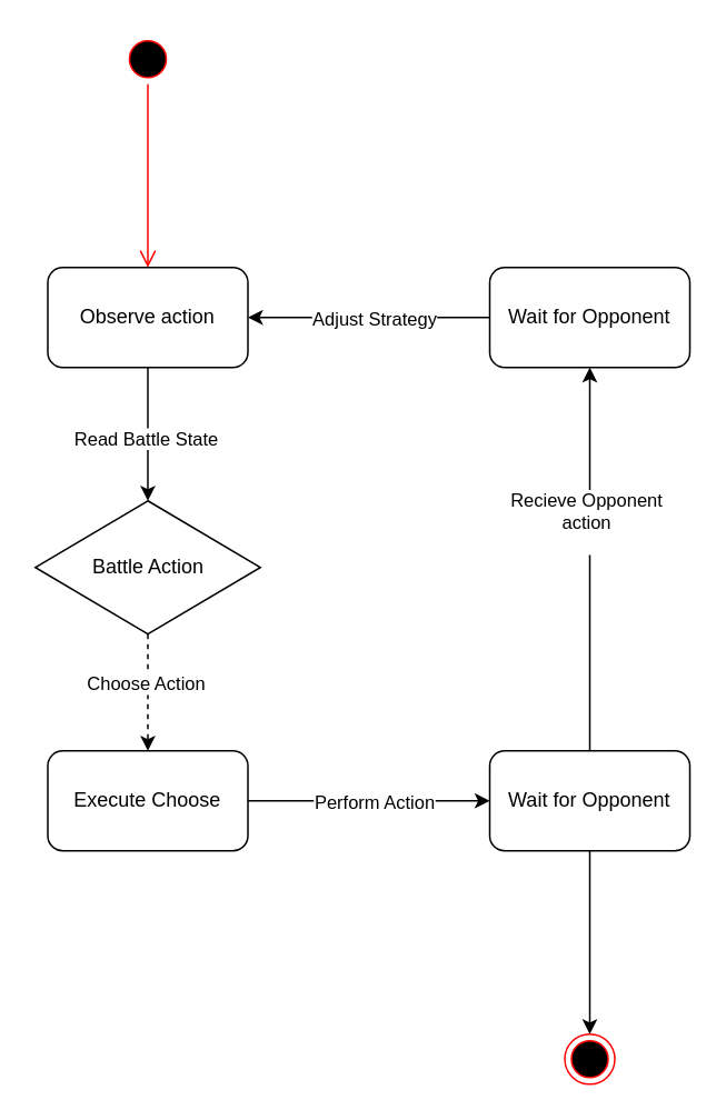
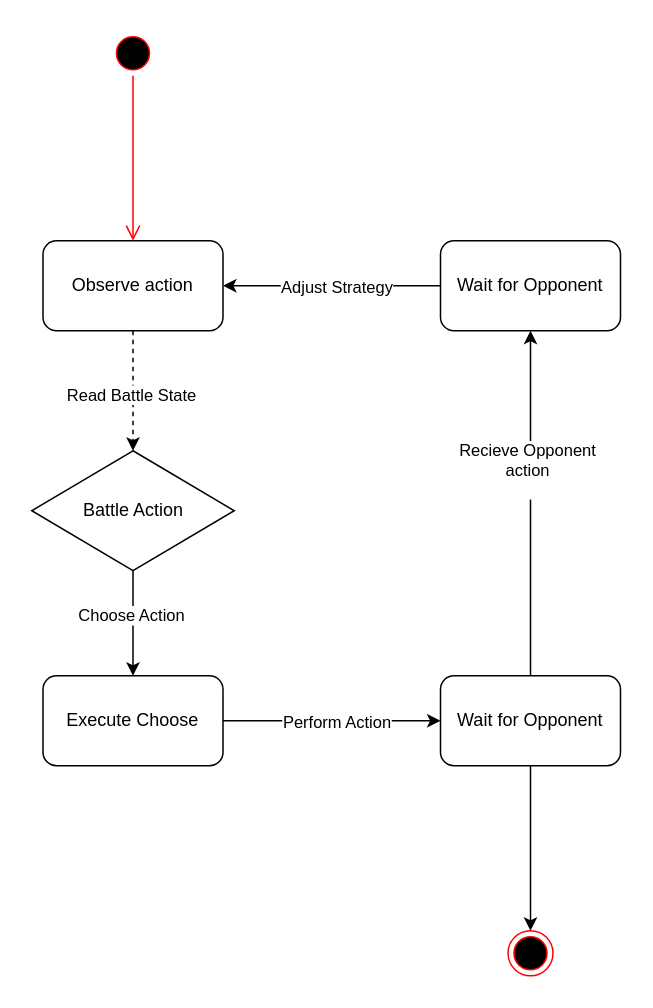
  <mxCell id="0" />
  <mxCell id="1" parent="0" />
  <mxCell id="2" value="" style="ellipse;html=1;shape=startState;fillColor=#000000;strokeColor=#ff0000;" vertex="1" parent="1"><mxGeometry x="73" y="20" width="30" height="30" as="geometry" /></mxCell>
  <mxCell id="3" value="" style="edgeStyle=orthogonalEdgeStyle;html=1;verticalAlign=bottom;endArrow=open;endSize=8;strokeColor=#ff0000;rounded=0;" edge="1" source="2" parent="1"><mxGeometry relative="1" as="geometry"><mxPoint x="88" y="160" as="targetPoint" /></mxGeometry></mxCell>
- <mxCell id="4" style="edgeStyle=orthogonalEdgeStyle;rounded=0;orthogonalLoop=1;jettySize=auto;html=1;entryX=0.5;entryY=0;entryDx=0;entryDy=0;" edge="1" parent="1" source="6" target="9"><mxGeometry relative="1" as="geometry" /></mxCell>
+ <mxCell id="4" style="edgeStyle=orthogonalEdgeStyle;rounded=0;orthogonalLoop=1;jettySize=auto;html=1;entryX=0.5;entryY=0;entryDx=0;entryDy=0;dashed=1;" edge="1" parent="1" source="6" target="9"><mxGeometry relative="1" as="geometry" /></mxCell>
  <mxCell id="5" value="Read Battle State" style="edgeLabel;html=1;align=center;verticalAlign=middle;resizable=0;points=[];" vertex="1" connectable="0" parent="4"><mxGeometry x="0.05" y="-2" relative="1" as="geometry"><mxPoint as="offset" /></mxGeometry></mxCell>
  <mxCell id="6" value="Observe action" style="rounded=1;whiteSpace=wrap;html=1;" vertex="1" parent="1"><mxGeometry x="28" y="160" width="120" height="60" as="geometry" /></mxCell>
- <mxCell id="7" style="edgeStyle=orthogonalEdgeStyle;rounded=0;orthogonalLoop=1;jettySize=auto;html=1;entryX=0.5;entryY=0;entryDx=0;entryDy=0;dashed=1;" edge="1" parent="1" source="9" target="12"><mxGeometry relative="1" as="geometry" /></mxCell>
+ <mxCell id="7" style="edgeStyle=orthogonalEdgeStyle;rounded=0;orthogonalLoop=1;jettySize=auto;html=1;entryX=0.5;entryY=0;entryDx=0;entryDy=0;" edge="1" parent="1" source="9" target="12"><mxGeometry relative="1" as="geometry" /></mxCell>
  <mxCell id="8" value="Choose Action" style="edgeLabel;html=1;align=center;verticalAlign=middle;resizable=0;points=[];" vertex="1" connectable="0" parent="7"><mxGeometry x="-0.171" y="-2" relative="1" as="geometry"><mxPoint as="offset" /></mxGeometry></mxCell>
  <mxCell id="9" value="Battle Action" style="rhombus;whiteSpace=wrap;html=1;" vertex="1" parent="1"><mxGeometry x="20.5" y="300" width="135" height="80" as="geometry" /></mxCell>
  <mxCell id="10" style="edgeStyle=orthogonalEdgeStyle;rounded=0;orthogonalLoop=1;jettySize=auto;html=1;entryX=0;entryY=0.5;entryDx=0;entryDy=0;" edge="1" parent="1" source="12" target="16"><mxGeometry relative="1" as="geometry" /></mxCell>
  <mxCell id="11" value="Perform Action" style="edgeLabel;html=1;align=center;verticalAlign=middle;resizable=0;points=[];" vertex="1" connectable="0" parent="10"><mxGeometry x="0.159" relative="1" as="geometry"><mxPoint x="-9" as="offset" /></mxGeometry></mxCell>
  <mxCell id="12" value="Execute Choose" style="rounded=1;whiteSpace=wrap;html=1;" vertex="1" parent="1"><mxGeometry x="28" y="450" width="120" height="60" as="geometry" /></mxCell>
  <mxCell id="13" style="edgeStyle=orthogonalEdgeStyle;rounded=0;orthogonalLoop=1;jettySize=auto;html=1;entryX=0.5;entryY=1;entryDx=0;entryDy=0;" edge="1" parent="1" source="16" target="19"><mxGeometry relative="1" as="geometry" /></mxCell>
  <mxCell id="14" value="Recieve Opponent&lt;div&gt;action&lt;/div&gt;&lt;div&gt;&lt;br&gt;&lt;/div&gt;" style="edgeLabel;html=1;align=center;verticalAlign=middle;resizable=0;points=[];" vertex="1" connectable="0" parent="13"><mxGeometry x="0.2" y="3" relative="1" as="geometry"><mxPoint as="offset" /></mxGeometry></mxCell>
  <mxCell id="15" style="edgeStyle=orthogonalEdgeStyle;rounded=0;orthogonalLoop=1;jettySize=auto;html=1;entryX=0.5;entryY=0;entryDx=0;entryDy=0;" edge="1" parent="1" source="16" target="20"><mxGeometry relative="1" as="geometry" /></mxCell>
  <mxCell id="16" value="Wait for Opponent" style="rounded=1;whiteSpace=wrap;html=1;" vertex="1" parent="1"><mxGeometry x="293" y="450" width="120" height="60" as="geometry" /></mxCell>
  <mxCell id="17" style="edgeStyle=orthogonalEdgeStyle;rounded=0;orthogonalLoop=1;jettySize=auto;html=1;entryX=1;entryY=0.5;entryDx=0;entryDy=0;" edge="1" parent="1" source="19" target="6"><mxGeometry relative="1" as="geometry" /></mxCell>
  <mxCell id="18" value="Adjust Strategy" style="edgeLabel;html=1;align=center;verticalAlign=middle;resizable=0;points=[];" vertex="1" connectable="0" parent="17"><mxGeometry x="0.172" relative="1" as="geometry"><mxPoint x="15" as="offset" /></mxGeometry></mxCell>
  <mxCell id="19" value="Wait for Opponent" style="rounded=1;whiteSpace=wrap;html=1;" vertex="1" parent="1"><mxGeometry x="293" y="160" width="120" height="60" as="geometry" /></mxCell>
  <mxCell id="20" value="" style="ellipse;html=1;shape=endState;fillColor=#000000;strokeColor=#ff0000;" vertex="1" parent="1"><mxGeometry x="338" y="620" width="30" height="30" as="geometry" /></mxCell>
